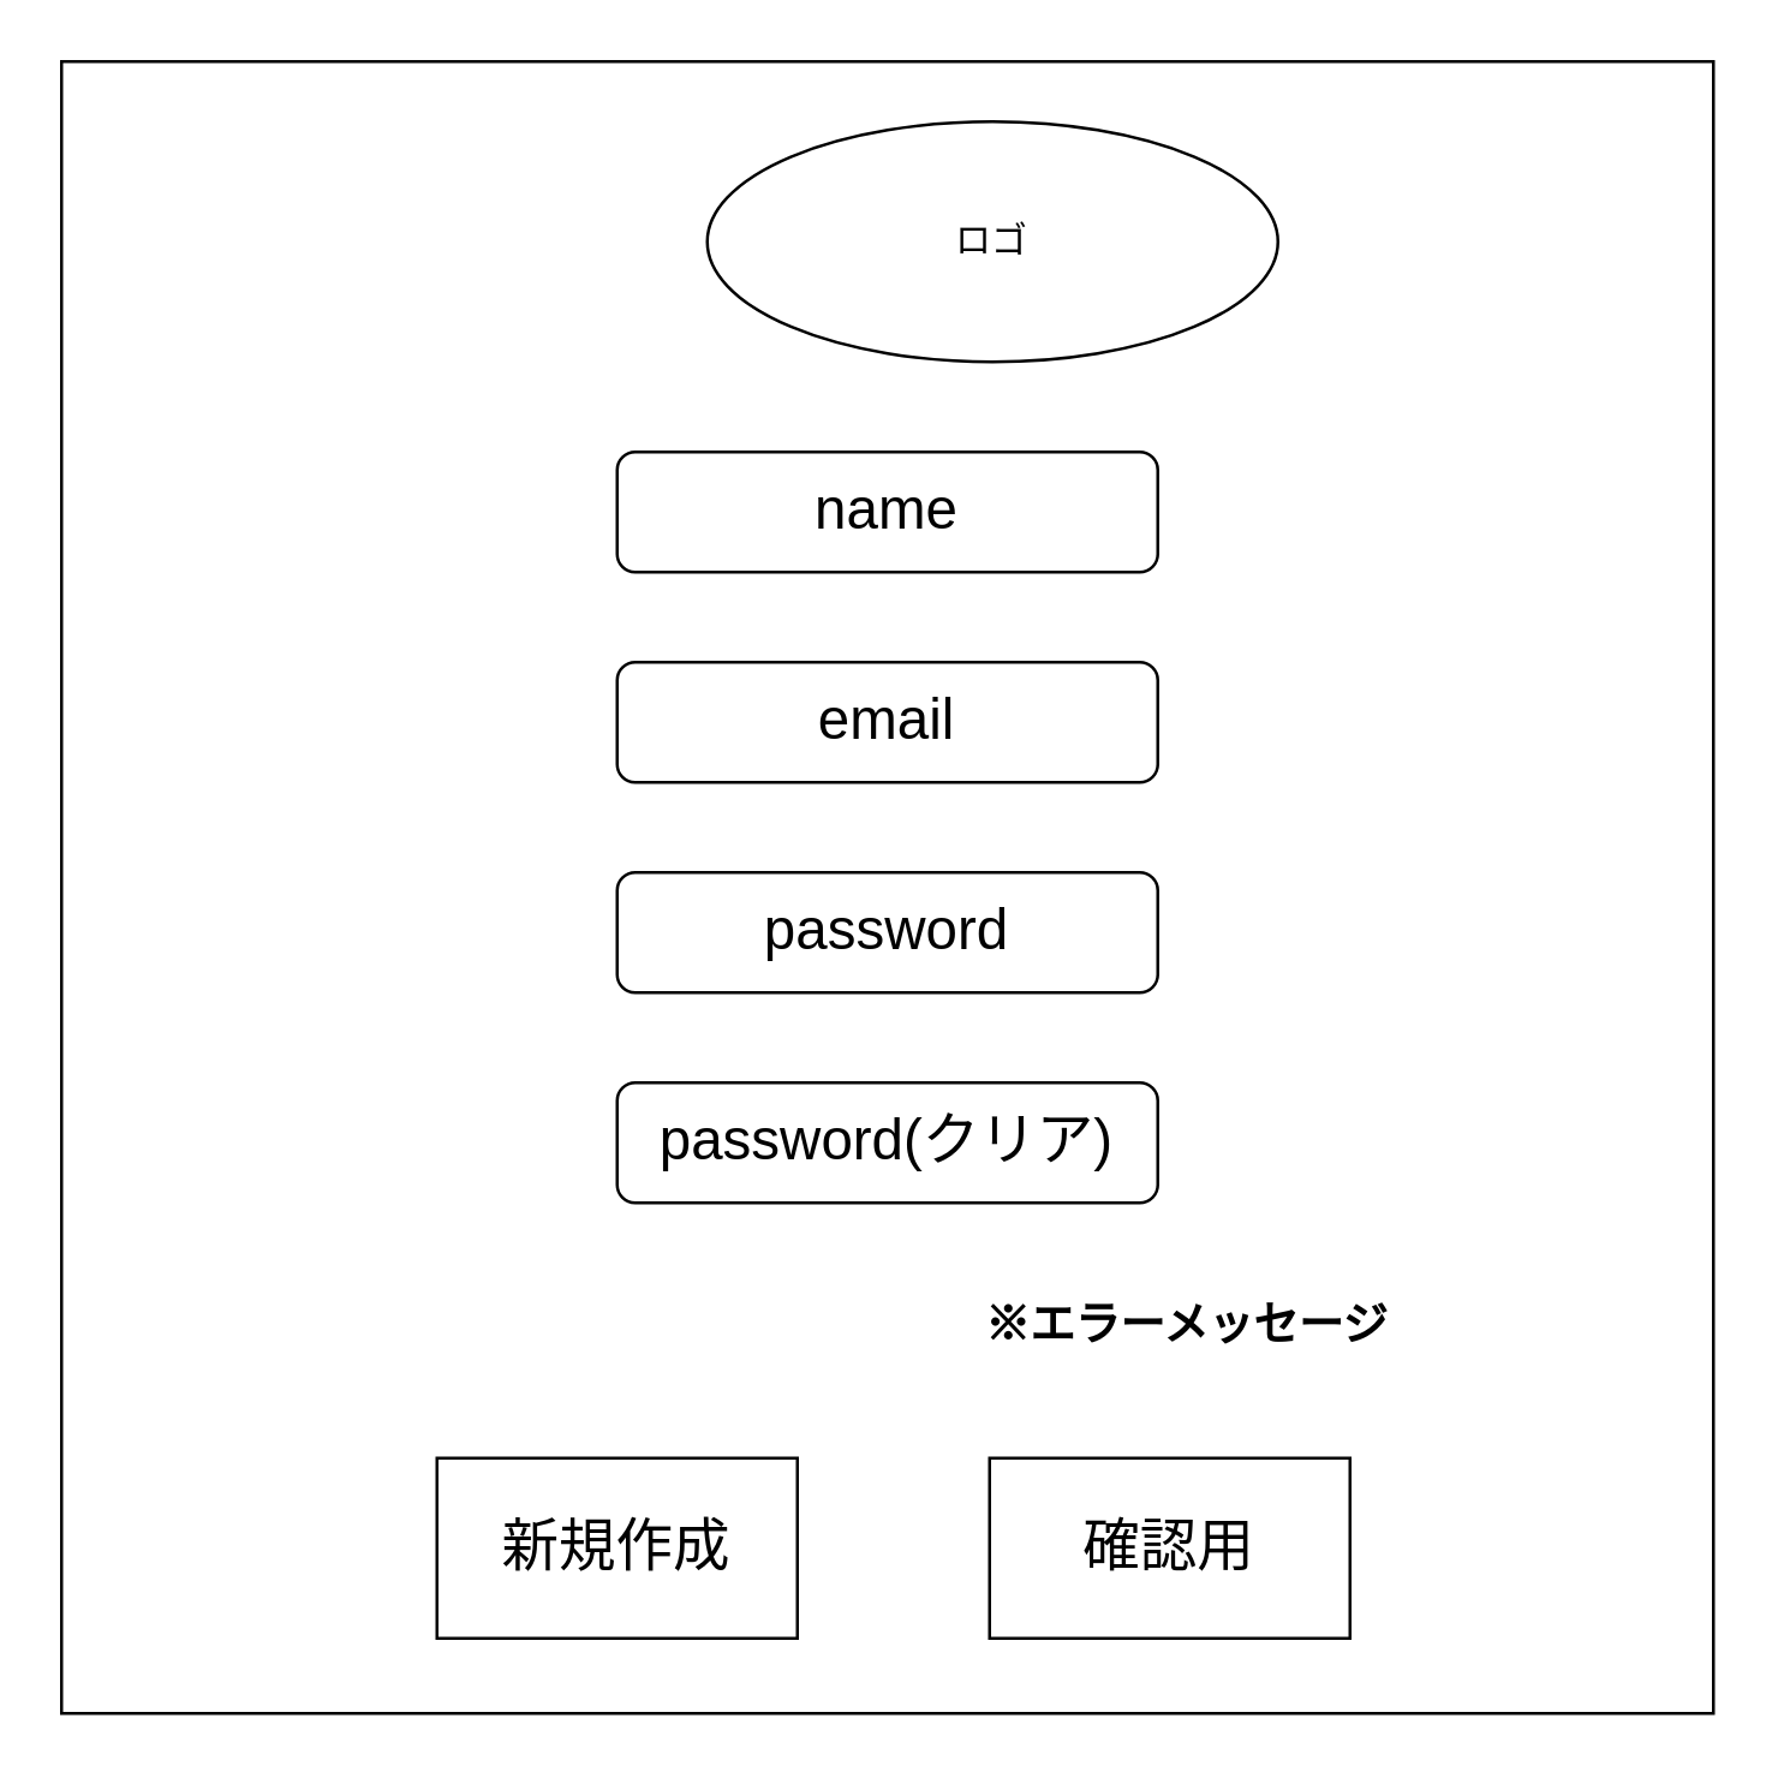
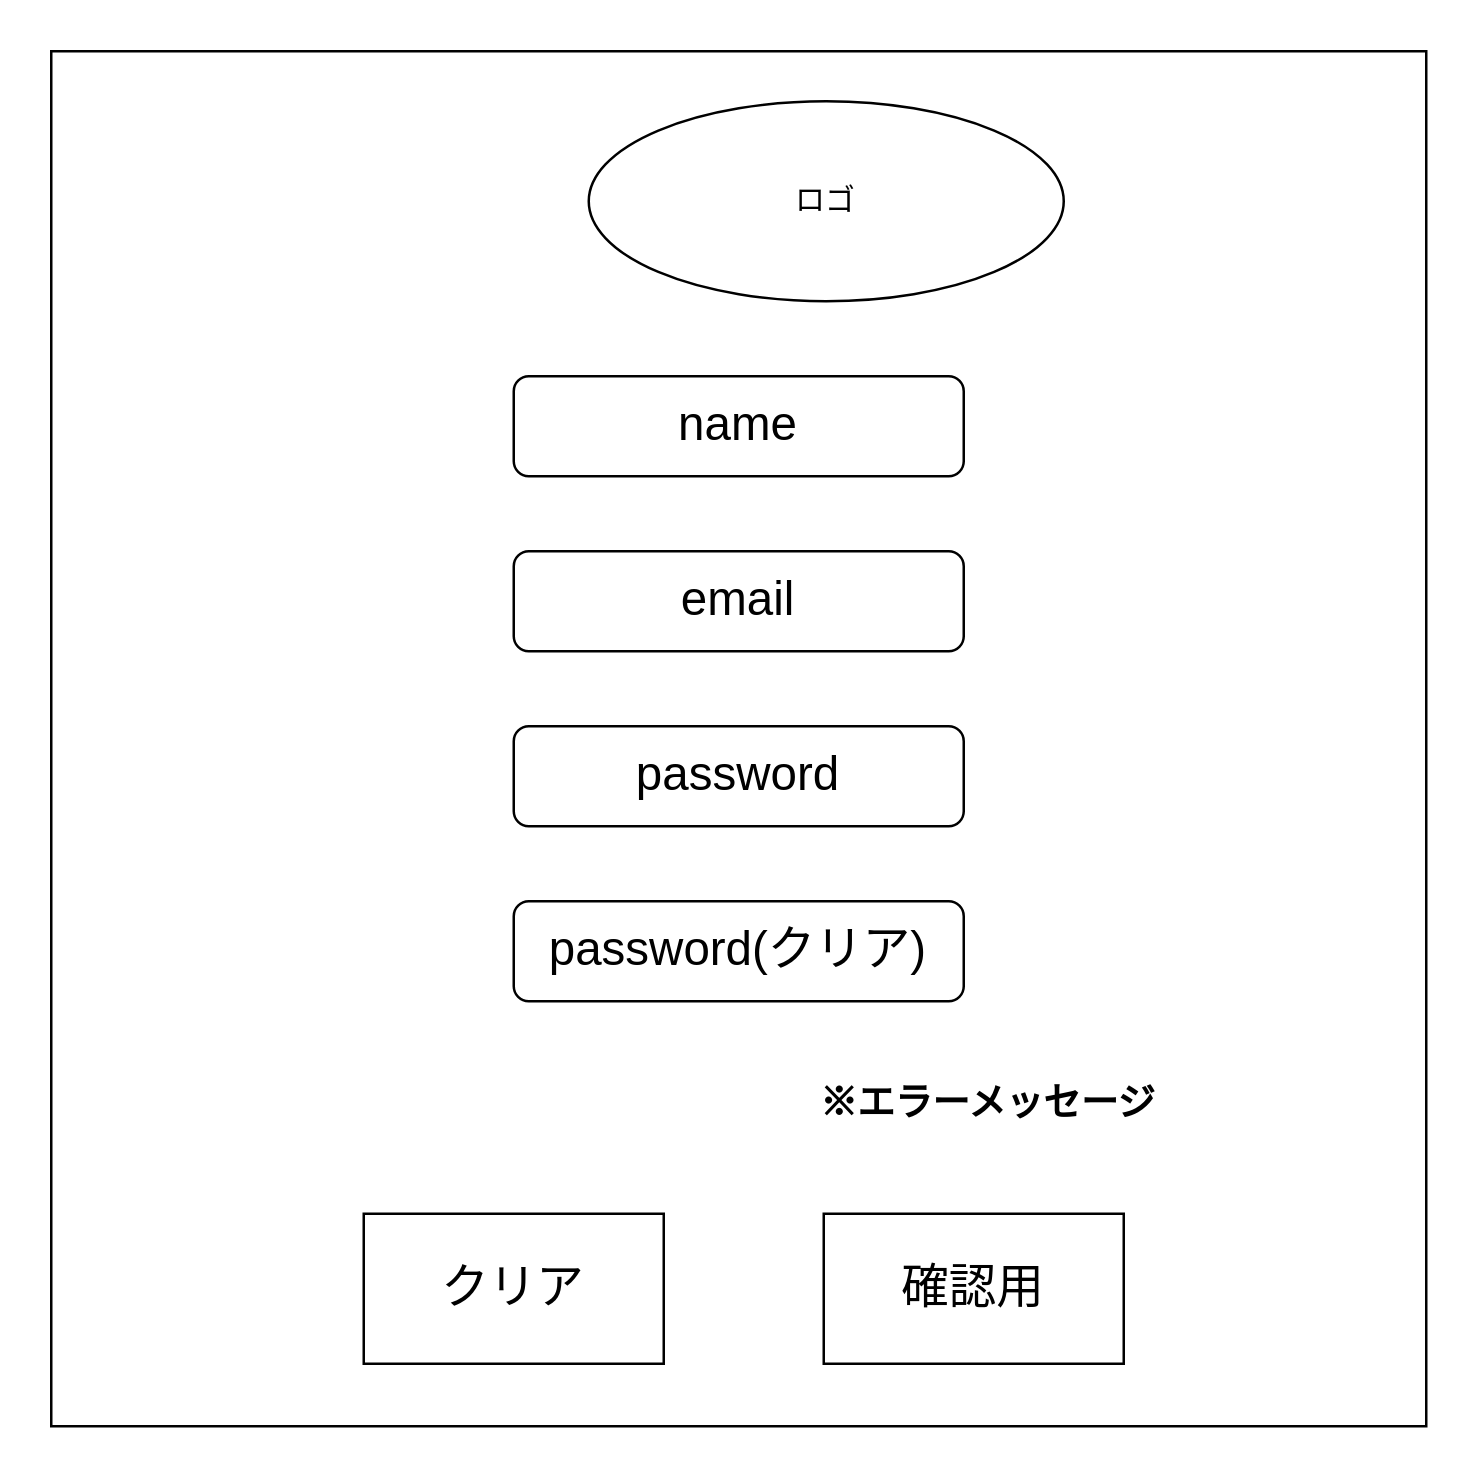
  <mxCell id="0" />
  <mxCell id="1" parent="0" />
  <mxCell id="2" value="" style="whiteSpace=wrap;html=1;aspect=fixed;" parent="1" vertex="1"><mxGeometry x="20" y="20" width="550" height="550" as="geometry" /></mxCell>
  <mxCell id="3" value="" style="rounded=1;whiteSpace=wrap;html=1;" parent="1" vertex="1"><mxGeometry x="205" y="360" width="180" height="40" as="geometry" /></mxCell>
  <mxCell id="4" value="password(クリア)" style="text;html=1;strokeColor=none;fillColor=none;align=center;verticalAlign=middle;whiteSpace=wrap;rounded=0;fontSize=19;" parent="1" vertex="1"><mxGeometry x="205" y="345" width="180" height="70" as="geometry" /></mxCell>
  <mxCell id="5" value="ロゴ" style="ellipse;whiteSpace=wrap;html=1;" parent="1" vertex="1"><mxGeometry x="235" y="40" width="190" height="80" as="geometry" /></mxCell>
  <mxCell id="6" value="" style="group" vertex="1" connectable="0" parent="1"><mxGeometry x="145" y="480" width="120" height="70" as="geometry" /></mxCell>
  <mxCell id="7" value="" style="rounded=0;whiteSpace=wrap;html=1;" parent="6" vertex="1"><mxGeometry y="5" width="120" height="60" as="geometry" /></mxCell>
- <mxCell id="8" value="新規作成" style="text;html=1;strokeColor=none;fillColor=none;align=center;verticalAlign=middle;whiteSpace=wrap;rounded=0;fontSize=19;" parent="6" vertex="1"><mxGeometry x="10" width="100" height="70" as="geometry" /></mxCell>
+ <mxCell id="8" value="クリア" style="text;html=1;strokeColor=none;fillColor=none;align=center;verticalAlign=middle;whiteSpace=wrap;rounded=0;fontSize=19;" parent="6" vertex="1"><mxGeometry x="10" width="100" height="70" as="geometry" /></mxCell>
  <mxCell id="9" value="" style="group" vertex="1" connectable="0" parent="1"><mxGeometry x="329" y="480" width="120" height="70" as="geometry" /></mxCell>
  <mxCell id="10" value="" style="rounded=0;whiteSpace=wrap;html=1;" parent="9" vertex="1"><mxGeometry y="5" width="120" height="60" as="geometry" /></mxCell>
  <mxCell id="11" value="確認用" style="text;html=1;strokeColor=none;fillColor=none;align=center;verticalAlign=middle;whiteSpace=wrap;rounded=0;fontSize=19;" parent="9" vertex="1"><mxGeometry x="10" width="100" height="70" as="geometry" /></mxCell>
  <mxCell id="12" value="※エラーメッセージ" style="text;html=1;strokeColor=none;fillColor=none;align=center;verticalAlign=middle;whiteSpace=wrap;rounded=0;fontStyle=1;fontSize=15;" vertex="1" parent="1"><mxGeometry x="325" y="430" width="140" height="20" as="geometry" /></mxCell>
  <mxCell id="13" value="" style="group" vertex="1" connectable="0" parent="1"><mxGeometry x="205" y="135" width="180" height="70" as="geometry" /></mxCell>
  <mxCell id="14" value="" style="rounded=1;whiteSpace=wrap;html=1;" parent="13" vertex="1"><mxGeometry y="15" width="180" height="40" as="geometry" /></mxCell>
  <mxCell id="15" value="name" style="text;html=1;strokeColor=none;fillColor=none;align=center;verticalAlign=middle;whiteSpace=wrap;rounded=0;fontSize=19;" parent="13" vertex="1"><mxGeometry x="40" width="100" height="70" as="geometry" /></mxCell>
  <mxCell id="16" value="" style="group" vertex="1" connectable="0" parent="1"><mxGeometry x="205" y="205" width="180" height="70" as="geometry" /></mxCell>
  <mxCell id="17" value="" style="rounded=1;whiteSpace=wrap;html=1;" parent="16" vertex="1"><mxGeometry y="15" width="180" height="40" as="geometry" /></mxCell>
  <mxCell id="18" value="email" style="text;html=1;strokeColor=none;fillColor=none;align=center;verticalAlign=middle;whiteSpace=wrap;rounded=0;fontSize=19;" parent="16" vertex="1"><mxGeometry x="40" width="100" height="70" as="geometry" /></mxCell>
  <mxCell id="19" value="" style="group" vertex="1" connectable="0" parent="1"><mxGeometry x="205" y="275" width="180" height="70" as="geometry" /></mxCell>
  <mxCell id="20" value="" style="rounded=1;whiteSpace=wrap;html=1;" parent="19" vertex="1"><mxGeometry y="15" width="180" height="40" as="geometry" /></mxCell>
  <mxCell id="21" value="password" style="text;html=1;strokeColor=none;fillColor=none;align=center;verticalAlign=middle;whiteSpace=wrap;rounded=0;fontSize=19;" parent="19" vertex="1"><mxGeometry x="40" width="100" height="70" as="geometry" /></mxCell>
